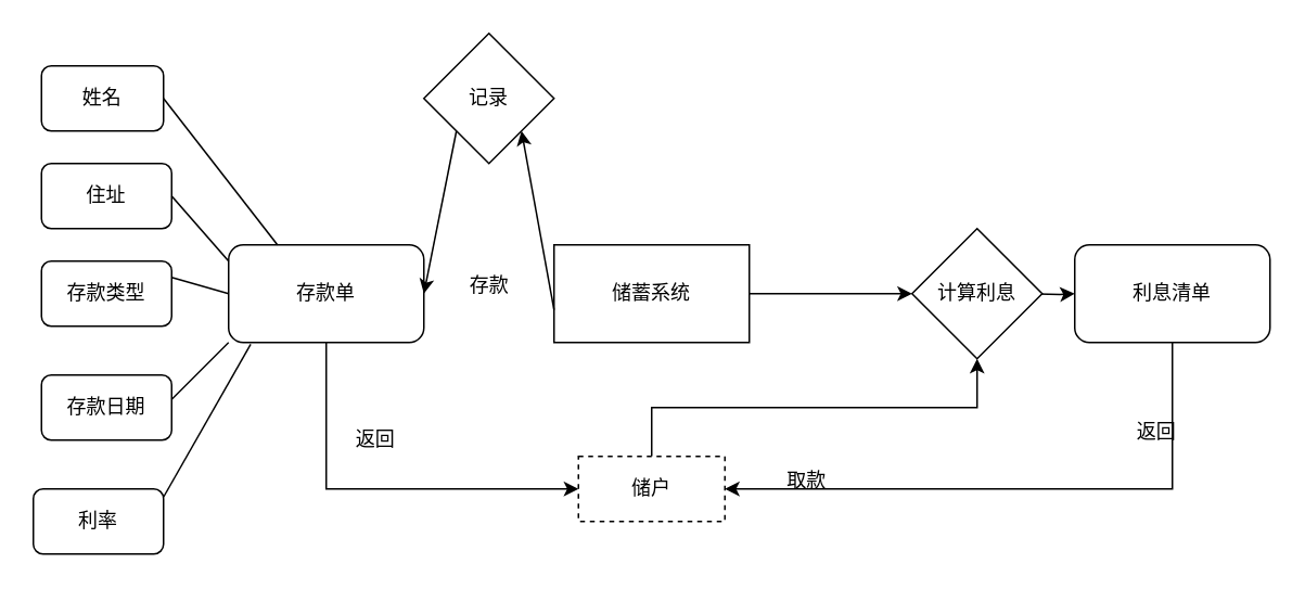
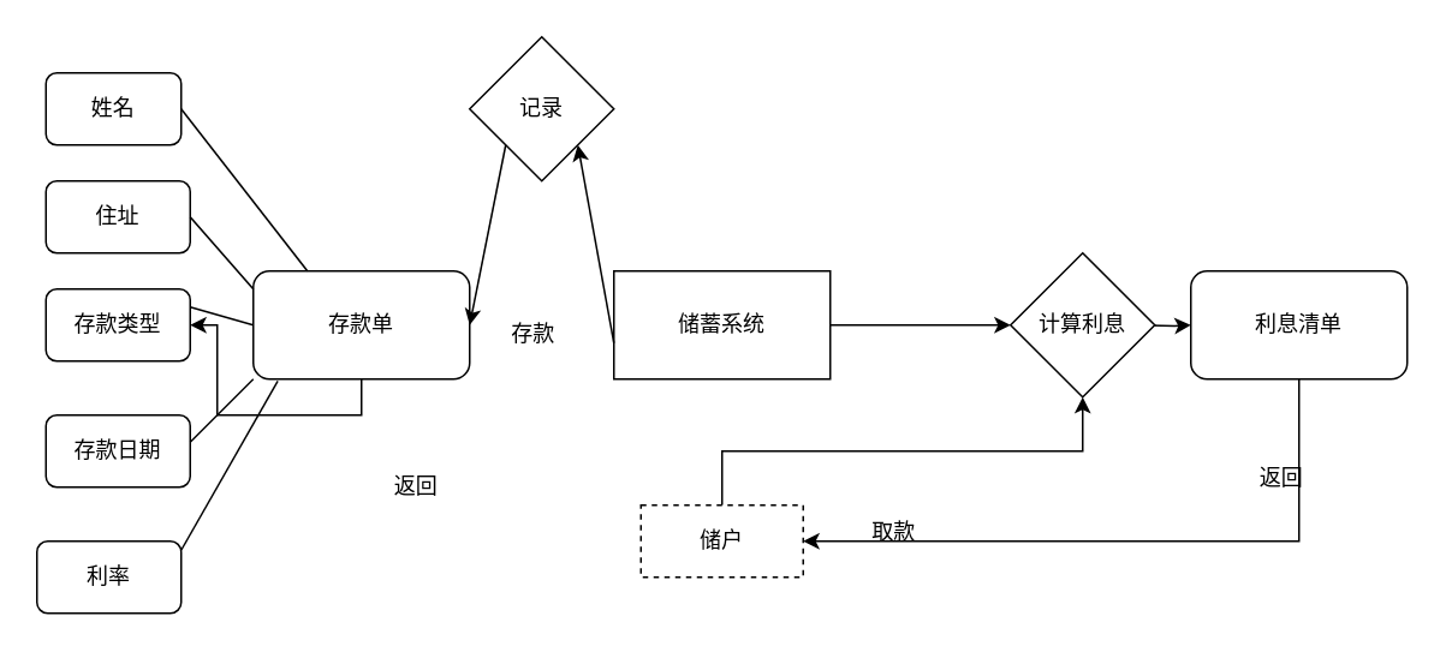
  <mxCell id="0" />
  <mxCell id="1" parent="0" />
  <mxCell id="2" style="edgeStyle=orthogonalEdgeStyle;rounded=0;orthogonalLoop=1;jettySize=auto;html=1;exitX=0.5;exitY=0;exitDx=0;exitDy=0;fontFamily=Helvetica;fontSize=12;fontColor=default;" edge="1" parent="1" source="3" target="25"><mxGeometry relative="1" as="geometry" /></mxCell>
  <mxCell id="3" value="储户" style="rounded=0;whiteSpace=wrap;html=1;dashed=1;" vertex="1" parent="1"><mxGeometry x="355" y="280" width="90" height="40" as="geometry" /></mxCell>
  <mxCell id="4" style="edgeStyle=orthogonalEdgeStyle;rounded=0;orthogonalLoop=1;jettySize=auto;html=1;exitX=1;exitY=0.5;exitDx=0;exitDy=0;fontFamily=Helvetica;fontSize=12;fontColor=default;" edge="1" parent="1" source="5"><mxGeometry relative="1" as="geometry"><mxPoint x="560" y="180" as="targetPoint" /></mxGeometry></mxCell>
  <mxCell id="5" value="储蓄系统" style="rounded=0;whiteSpace=wrap;html=1;" vertex="1" parent="1"><mxGeometry x="340" y="150" width="120" height="60" as="geometry" /></mxCell>
- <mxCell id="6" style="edgeStyle=orthogonalEdgeStyle;rounded=0;orthogonalLoop=1;jettySize=auto;html=1;exitX=0.5;exitY=1;exitDx=0;exitDy=0;entryX=0;entryY=0.5;entryDx=0;entryDy=0;fontFamily=Helvetica;fontSize=12;fontColor=default;" edge="1" parent="1" source="7" target="3"><mxGeometry relative="1" as="geometry" /></mxCell>
+ <mxCell id="6" style="edgeStyle=orthogonalEdgeStyle;rounded=0;orthogonalLoop=1;jettySize=auto;html=1;exitX=0.5;exitY=1;exitDx=0;exitDy=0;fontFamily=Helvetica;fontSize=12;fontColor=default;" edge="1" parent="1" source="7" target="10"><mxGeometry relative="1" as="geometry" /></mxCell>
  <mxCell id="7" value="存款单" style="rounded=1;whiteSpace=wrap;html=1;strokeColor=default;fontFamily=Helvetica;fontSize=12;fontColor=default;fillColor=default;" vertex="1" parent="1"><mxGeometry x="140" y="150" width="120" height="60" as="geometry" /></mxCell>
  <mxCell id="8" value="姓名" style="rounded=1;whiteSpace=wrap;html=1;" vertex="1" parent="1"><mxGeometry x="25" y="40" width="75" height="40" as="geometry" /></mxCell>
  <mxCell id="9" value="住址" style="rounded=1;whiteSpace=wrap;html=1;" vertex="1" parent="1"><mxGeometry x="25" y="100" width="80" height="40" as="geometry" /></mxCell>
  <mxCell id="10" value="存款类型" style="rounded=1;whiteSpace=wrap;html=1;" vertex="1" parent="1"><mxGeometry x="25" y="160" width="80" height="40" as="geometry" /></mxCell>
  <mxCell id="11" value="存款日期" style="rounded=1;whiteSpace=wrap;html=1;" vertex="1" parent="1"><mxGeometry x="25" y="230" width="80" height="40" as="geometry" /></mxCell>
  <mxCell id="12" value="" style="edgeStyle=orthogonalEdgeStyle;rounded=0;orthogonalLoop=1;jettySize=auto;html=1;fontFamily=Helvetica;fontSize=12;fontColor=default;" edge="1" parent="1" target="23"><mxGeometry relative="1" as="geometry"><mxPoint x="630" y="180" as="sourcePoint" /></mxGeometry></mxCell>
- <mxCell id="13" value="存款" style="text;html=1;align=center;verticalAlign=middle;resizable=0;points=[];autosize=1;strokeColor=none;fillColor=none;fontSize=12;fontFamily=Helvetica;fontColor=default;" vertex="1" parent="1"><mxGeometry x="275" y="160" width="50" height="30" as="geometry" /></mxCell>
+ <mxCell id="13" value="存款" style="text;html=1;align=center;verticalAlign=middle;resizable=0;points=[];autosize=1;strokeColor=none;fillColor=none;fontSize=12;fontFamily=Helvetica;fontColor=default;" vertex="1" parent="1"><mxGeometry x="270" y="170" width="50" height="30" as="geometry" /></mxCell>
  <mxCell id="14" value="取款" style="text;html=1;align=center;verticalAlign=middle;resizable=0;points=[];autosize=1;strokeColor=none;fillColor=none;fontSize=12;fontFamily=Helvetica;fontColor=default;" vertex="1" parent="1"><mxGeometry x="470" y="280" width="50" height="30" as="geometry" /></mxCell>
  <mxCell id="15" value="" style="endArrow=none;html=1;rounded=0;fontFamily=Helvetica;fontSize=12;fontColor=default;entryX=0.25;entryY=0;entryDx=0;entryDy=0;strokeColor=default;endFill=0;" edge="1" parent="1" target="7"><mxGeometry width="50" height="50" relative="1" as="geometry"><mxPoint x="100" y="60" as="sourcePoint" /><mxPoint x="150" y="10" as="targetPoint" /></mxGeometry></mxCell>
  <mxCell id="16" value="" style="endArrow=none;html=1;rounded=0;fontFamily=Helvetica;fontSize=12;fontColor=default;endFill=0;" edge="1" parent="1"><mxGeometry width="50" height="50" relative="1" as="geometry"><mxPoint x="105" y="120" as="sourcePoint" /><mxPoint x="140" y="160" as="targetPoint" /></mxGeometry></mxCell>
  <mxCell id="17" value="" style="endArrow=none;html=1;rounded=0;fontFamily=Helvetica;fontSize=12;fontColor=default;entryX=0;entryY=0.5;entryDx=0;entryDy=0;endFill=0;" edge="1" parent="1" target="7"><mxGeometry width="50" height="50" relative="1" as="geometry"><mxPoint x="105" y="170" as="sourcePoint" /><mxPoint x="140" y="210" as="targetPoint" /></mxGeometry></mxCell>
  <mxCell id="18" value="" style="endArrow=none;html=1;rounded=0;fontFamily=Helvetica;fontSize=12;fontColor=default;entryX=0;entryY=1;entryDx=0;entryDy=0;endFill=0;" edge="1" parent="1" target="7"><mxGeometry width="50" height="50" relative="1" as="geometry"><mxPoint x="105" y="245" as="sourcePoint" /><mxPoint x="140" y="255" as="targetPoint" /></mxGeometry></mxCell>
  <mxCell id="19" value="返回" style="text;html=1;align=center;verticalAlign=middle;resizable=0;points=[];autosize=1;strokeColor=none;fillColor=none;fontSize=12;fontFamily=Helvetica;fontColor=default;" vertex="1" parent="1"><mxGeometry x="205" y="255" width="50" height="30" as="geometry" /></mxCell>
  <mxCell id="20" value="利率" style="rounded=1;whiteSpace=wrap;html=1;strokeColor=default;fontFamily=Helvetica;fontSize=12;fontColor=default;fillColor=default;" vertex="1" parent="1"><mxGeometry x="20" y="300" width="80" height="40" as="geometry" /></mxCell>
  <mxCell id="21" value="" style="endArrow=none;html=1;rounded=0;fontFamily=Helvetica;fontSize=12;fontColor=default;entryX=0.113;entryY=1.017;entryDx=0;entryDy=0;entryPerimeter=0;" edge="1" parent="1" target="7"><mxGeometry width="50" height="50" relative="1" as="geometry"><mxPoint x="100" y="305" as="sourcePoint" /><mxPoint x="150" y="255" as="targetPoint" /></mxGeometry></mxCell>
  <mxCell id="22" style="edgeStyle=orthogonalEdgeStyle;rounded=0;orthogonalLoop=1;jettySize=auto;html=1;exitX=0.5;exitY=1;exitDx=0;exitDy=0;entryX=1;entryY=0.5;entryDx=0;entryDy=0;fontFamily=Helvetica;fontSize=12;fontColor=default;" edge="1" parent="1" source="23" target="3"><mxGeometry relative="1" as="geometry" /></mxCell>
  <mxCell id="23" value="利息清单" style="whiteSpace=wrap;html=1;rounded=1;" vertex="1" parent="1"><mxGeometry x="660" y="150" width="120" height="60" as="geometry" /></mxCell>
  <mxCell id="24" value="返回" style="text;html=1;align=center;verticalAlign=middle;resizable=0;points=[];autosize=1;strokeColor=none;fillColor=none;fontSize=12;fontFamily=Helvetica;fontColor=default;" vertex="1" parent="1"><mxGeometry x="685" y="250" width="50" height="30" as="geometry" /></mxCell>
  <mxCell id="25" value="计算利息" style="rhombus;whiteSpace=wrap;html=1;rounded=0;strokeColor=default;fontFamily=Helvetica;fontSize=12;fontColor=default;fillColor=default;" vertex="1" parent="1"><mxGeometry x="560" y="140" width="80" height="80" as="geometry" /></mxCell>
  <mxCell id="26" value="记录" style="rhombus;whiteSpace=wrap;html=1;rounded=0;strokeColor=default;fontFamily=Helvetica;fontSize=12;fontColor=default;fillColor=default;" vertex="1" parent="1"><mxGeometry x="260" y="20" width="80" height="80" as="geometry" /></mxCell>
  <mxCell id="27" value="" style="endArrow=classic;html=1;rounded=0;fontFamily=Helvetica;fontSize=12;fontColor=default;entryX=1;entryY=1;entryDx=0;entryDy=0;" edge="1" parent="1" target="26"><mxGeometry width="50" height="50" relative="1" as="geometry"><mxPoint x="340" y="190" as="sourcePoint" /><mxPoint x="390" y="140" as="targetPoint" /></mxGeometry></mxCell>
  <mxCell id="28" value="" style="endArrow=classic;html=1;rounded=0;fontFamily=Helvetica;fontSize=12;fontColor=default;entryX=1;entryY=0.5;entryDx=0;entryDy=0;" edge="1" parent="1" target="7"><mxGeometry width="50" height="50" relative="1" as="geometry"><mxPoint x="280" y="80" as="sourcePoint" /><mxPoint x="260" y="-30" as="targetPoint" /></mxGeometry></mxCell>
